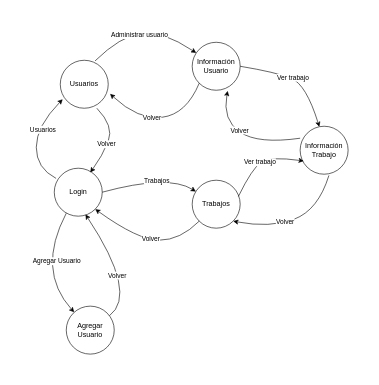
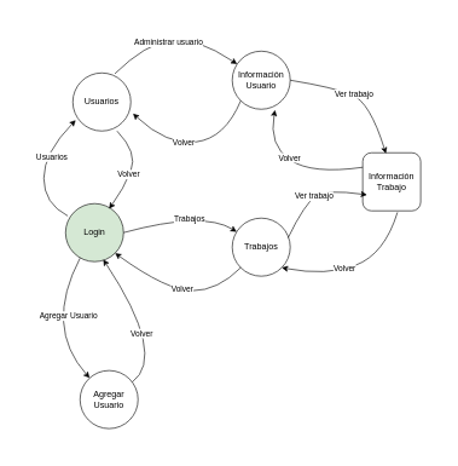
  <mxCell id="0" />
  <mxCell id="1" parent="0" />
  <mxCell id="2" value="Agregar Usuario" style="ellipse;whiteSpace=wrap;html=1;aspect=fixed;" vertex="1" parent="1"><mxGeometry x="110" y="510" width="80" height="80" as="geometry" /></mxCell>
- <mxCell id="3" value="Login" style="ellipse;whiteSpace=wrap;html=1;aspect=fixed;" vertex="1" parent="1"><mxGeometry x="90" y="280" width="80" height="80" as="geometry" /></mxCell>
+ <mxCell id="3" value="Login" style="ellipse;whiteSpace=wrap;html=1;aspect=fixed;fillColor=#d5e8d4;" vertex="1" parent="1"><mxGeometry x="90" y="280" width="80" height="80" as="geometry" /></mxCell>
  <mxCell id="4" value="Trabajos" style="ellipse;whiteSpace=wrap;html=1;aspect=fixed;" vertex="1" parent="1"><mxGeometry x="320" y="300" width="80" height="80" as="geometry" /></mxCell>
  <mxCell id="5" value="Usuarios" style="ellipse;whiteSpace=wrap;html=1;aspect=fixed;" vertex="1" parent="1"><mxGeometry x="100" y="100" width="80" height="80" as="geometry" /></mxCell>
  <mxCell id="6" value="Información&lt;br&gt;Usuario" style="ellipse;whiteSpace=wrap;html=1;aspect=fixed;" vertex="1" parent="1"><mxGeometry x="320" y="70" width="80" height="80" as="geometry" /></mxCell>
- <mxCell id="7" value="Información&lt;br&gt;Trabajo" style="ellipse;whiteSpace=wrap;html=1;aspect=fixed;" vertex="1" parent="1"><mxGeometry x="500" y="210" width="80" height="80" as="geometry" /></mxCell>
+ <mxCell id="7" value="Información&lt;br&gt;Trabajo" style="whiteSpace=wrap;html=1;aspect=fixed;rounded=1;" vertex="1" parent="1"><mxGeometry x="500" y="210" width="80" height="80" as="geometry" /></mxCell>
  <mxCell id="8" value="" style="curved=1;endArrow=classic;html=1;rounded=0;entryX=0.65;entryY=0.963;entryDx=0;entryDy=0;entryPerimeter=0;" edge="1" parent="1" source="2" target="3"><mxGeometry width="50" height="50" relative="1" as="geometry"><mxPoint x="410" y="440" as="sourcePoint" /><mxPoint x="460" y="390" as="targetPoint" /><Array as="points"><mxPoint x="230" y="490" /></Array></mxGeometry></mxCell>
  <mxCell id="9" value="Volver" style="edgeLabel;html=1;align=center;verticalAlign=middle;resizable=0;points=[];" vertex="1" connectable="0" parent="8"><mxGeometry x="-0.033" y="12" relative="1" as="geometry"><mxPoint as="offset" /></mxGeometry></mxCell>
  <mxCell id="10" value="" style="curved=1;endArrow=classic;html=1;rounded=0;exitX=0.25;exitY=0.938;exitDx=0;exitDy=0;exitPerimeter=0;" edge="1" parent="1" source="3" target="2"><mxGeometry width="50" height="50" relative="1" as="geometry"><mxPoint x="200" y="560" as="sourcePoint" /><mxPoint x="172" y="387" as="targetPoint" /><Array as="points"><mxPoint x="60" y="450" /></Array></mxGeometry></mxCell>
  <mxCell id="11" value="Agregar Usuario" style="edgeLabel;html=1;align=center;verticalAlign=middle;resizable=0;points=[];" vertex="1" connectable="0" parent="10"><mxGeometry x="-0.224" y="22" relative="1" as="geometry"><mxPoint as="offset" /></mxGeometry></mxCell>
  <mxCell id="12" value="" style="curved=1;endArrow=classic;html=1;rounded=0;exitX=1;exitY=0.5;exitDx=0;exitDy=0;" edge="1" parent="1" source="3" target="4"><mxGeometry width="50" height="50" relative="1" as="geometry"><mxPoint x="195" y="373" as="sourcePoint" /><mxPoint x="344" y="387" as="targetPoint" /><Array as="points"><mxPoint x="280" y="290" /></Array></mxGeometry></mxCell>
  <mxCell id="13" value="Trabajos" style="edgeLabel;html=1;align=center;verticalAlign=middle;resizable=0;points=[];" vertex="1" connectable="0" parent="12"><mxGeometry x="0.009" y="-12" relative="1" as="geometry"><mxPoint x="5" y="-9" as="offset" /></mxGeometry></mxCell>
  <mxCell id="14" value="" style="curved=1;endArrow=classic;html=1;rounded=0;entryX=1;entryY=1;entryDx=0;entryDy=0;" edge="1" parent="1" source="4" target="3"><mxGeometry width="50" height="50" relative="1" as="geometry"><mxPoint x="410" y="440" as="sourcePoint" /><mxPoint x="460" y="390" as="targetPoint" /><Array as="points"><mxPoint x="300" y="400" /><mxPoint x="230" y="400" /></Array></mxGeometry></mxCell>
  <mxCell id="15" value="Volver" style="edgeLabel;html=1;align=center;verticalAlign=middle;resizable=0;points=[];" vertex="1" connectable="0" parent="14"><mxGeometry x="0.138" y="-2" relative="1" as="geometry"><mxPoint x="20" as="offset" /></mxGeometry></mxCell>
  <mxCell id="16" value="" style="curved=1;endArrow=classic;html=1;rounded=0;exitX=0.6;exitY=1.025;exitDx=0;exitDy=0;exitPerimeter=0;entryX=1;entryY=1;entryDx=0;entryDy=0;" edge="1" parent="1" source="7" target="4"><mxGeometry width="50" height="50" relative="1" as="geometry"><mxPoint x="342" y="378" as="sourcePoint" /><mxPoint x="506" y="480" as="targetPoint" /><Array as="points"><mxPoint x="530" y="350" /><mxPoint x="450" y="380" /></Array></mxGeometry></mxCell>
  <mxCell id="17" value="Volver" style="edgeLabel;html=1;align=center;verticalAlign=middle;resizable=0;points=[];" vertex="1" connectable="0" parent="16"><mxGeometry x="0.138" y="-2" relative="1" as="geometry"><mxPoint as="offset" /></mxGeometry></mxCell>
  <mxCell id="18" value="" style="curved=1;endArrow=classic;html=1;rounded=0;exitX=0;exitY=0.25;exitDx=0;exitDy=0;exitPerimeter=0;entryX=0.738;entryY=1.013;entryDx=0;entryDy=0;entryPerimeter=0;" edge="1" parent="1" source="7" target="6"><mxGeometry width="50" height="50" relative="1" as="geometry"><mxPoint x="538" y="282" as="sourcePoint" /><mxPoint x="398" y="378" as="targetPoint" /><Array as="points"><mxPoint x="430" y="240" /><mxPoint x="370" y="200" /></Array></mxGeometry></mxCell>
  <mxCell id="19" value="Volver" style="edgeLabel;html=1;align=center;verticalAlign=middle;resizable=0;points=[];" vertex="1" connectable="0" parent="18"><mxGeometry x="0.138" y="-2" relative="1" as="geometry"><mxPoint as="offset" /></mxGeometry></mxCell>
  <mxCell id="20" value="" style="curved=1;endArrow=classic;html=1;rounded=0;exitX=0;exitY=1;exitDx=0;exitDy=0;entryX=1.038;entryY=0.7;entryDx=0;entryDy=0;entryPerimeter=0;" edge="1" parent="1" source="6" target="5"><mxGeometry width="50" height="50" relative="1" as="geometry"><mxPoint x="548" y="292" as="sourcePoint" /><mxPoint x="408" y="388" as="targetPoint" /><Array as="points"><mxPoint x="310" y="190" /><mxPoint x="230" y="200" /></Array></mxGeometry></mxCell>
  <mxCell id="21" value="Volver" style="edgeLabel;html=1;align=center;verticalAlign=middle;resizable=0;points=[];" vertex="1" connectable="0" parent="20"><mxGeometry x="0.138" y="-2" relative="1" as="geometry"><mxPoint as="offset" /></mxGeometry></mxCell>
  <mxCell id="22" value="" style="curved=1;endArrow=classic;html=1;rounded=0;exitX=0.763;exitY=1;exitDx=0;exitDy=0;exitPerimeter=0;entryX=0.75;entryY=0.088;entryDx=0;entryDy=0;entryPerimeter=0;" edge="1" parent="1" source="5" target="3"><mxGeometry width="50" height="50" relative="1" as="geometry"><mxPoint x="558" y="302" as="sourcePoint" /><mxPoint x="418" y="398" as="targetPoint" /><Array as="points"><mxPoint x="190" y="210" /><mxPoint x="170" y="260" /></Array></mxGeometry></mxCell>
  <mxCell id="23" value="Volver" style="edgeLabel;html=1;align=center;verticalAlign=middle;resizable=0;points=[];" vertex="1" connectable="0" parent="22"><mxGeometry x="0.138" y="-2" relative="1" as="geometry"><mxPoint as="offset" /></mxGeometry></mxCell>
  <mxCell id="24" value="" style="curved=1;endArrow=classic;html=1;rounded=0;entryX=0.075;entryY=0.725;entryDx=0;entryDy=0;entryPerimeter=0;exitX=0.963;exitY=0.338;exitDx=0;exitDy=0;exitPerimeter=0;" edge="1" parent="1" source="4" target="7"><mxGeometry width="50" height="50" relative="1" as="geometry"><mxPoint x="410" y="440" as="sourcePoint" /><mxPoint x="460" y="390" as="targetPoint" /><Array as="points"><mxPoint x="420" y="280" /><mxPoint x="450" y="260" /></Array></mxGeometry></mxCell>
  <mxCell id="25" value="Ver trabajo" style="edgeLabel;html=1;align=center;verticalAlign=middle;resizable=0;points=[];" vertex="1" connectable="0" parent="24"><mxGeometry x="-0.044" y="2" relative="1" as="geometry"><mxPoint as="offset" /></mxGeometry></mxCell>
  <mxCell id="26" value="" style="curved=1;endArrow=classic;html=1;rounded=0;entryX=0.4;entryY=0.013;entryDx=0;entryDy=0;entryPerimeter=0;exitX=1;exitY=0.5;exitDx=0;exitDy=0;" edge="1" parent="1" source="6" target="7"><mxGeometry width="50" height="50" relative="1" as="geometry"><mxPoint x="407" y="337" as="sourcePoint" /><mxPoint x="516" y="278" as="targetPoint" /><Array as="points"><mxPoint x="460" y="120" /><mxPoint x="510" y="140" /></Array></mxGeometry></mxCell>
  <mxCell id="27" value="Ver trabajo" style="edgeLabel;html=1;align=center;verticalAlign=middle;resizable=0;points=[];" vertex="1" connectable="0" parent="26"><mxGeometry x="-0.044" y="2" relative="1" as="geometry"><mxPoint as="offset" /></mxGeometry></mxCell>
  <mxCell id="28" value="" style="curved=1;endArrow=classic;html=1;rounded=0;exitX=0.725;exitY=0.013;exitDx=0;exitDy=0;exitPerimeter=0;" edge="1" parent="1" source="5" target="6"><mxGeometry width="50" height="50" relative="1" as="geometry"><mxPoint x="220" y="100" as="sourcePoint" /><mxPoint x="270" y="50" as="targetPoint" /><Array as="points"><mxPoint x="200" y="60" /><mxPoint x="270" y="50" /></Array></mxGeometry></mxCell>
  <mxCell id="29" value="Administrar usuario" style="edgeLabel;html=1;align=center;verticalAlign=middle;resizable=0;points=[];" vertex="1" connectable="0" parent="28"><mxGeometry x="-0.092" y="-2" relative="1" as="geometry"><mxPoint as="offset" /></mxGeometry></mxCell>
  <mxCell id="30" value="" style="curved=1;endArrow=classic;html=1;rounded=0;entryX=0.05;entryY=0.813;entryDx=0;entryDy=0;entryPerimeter=0;exitX=0.038;exitY=0.213;exitDx=0;exitDy=0;exitPerimeter=0;" edge="1" parent="1" source="3" target="5"><mxGeometry width="50" height="50" relative="1" as="geometry"><mxPoint x="410" y="440" as="sourcePoint" /><mxPoint x="460" y="390" as="targetPoint" /><Array as="points"><mxPoint x="60" y="280" /><mxPoint x="60" y="210" /></Array></mxGeometry></mxCell>
  <mxCell id="31" value="Usuarios" style="edgeLabel;html=1;align=center;verticalAlign=middle;resizable=0;points=[];" vertex="1" connectable="0" parent="30"><mxGeometry x="0.202" y="-10" relative="1" as="geometry"><mxPoint as="offset" /></mxGeometry></mxCell>
  <mxCell id="32" value="" style="rounded=0;whiteSpace=wrap;html=1;fillColor=none;strokeColor=none;" vertex="1" parent="1"><mxGeometry x="20" y="20" width="590" height="600" as="geometry" /></mxCell>
